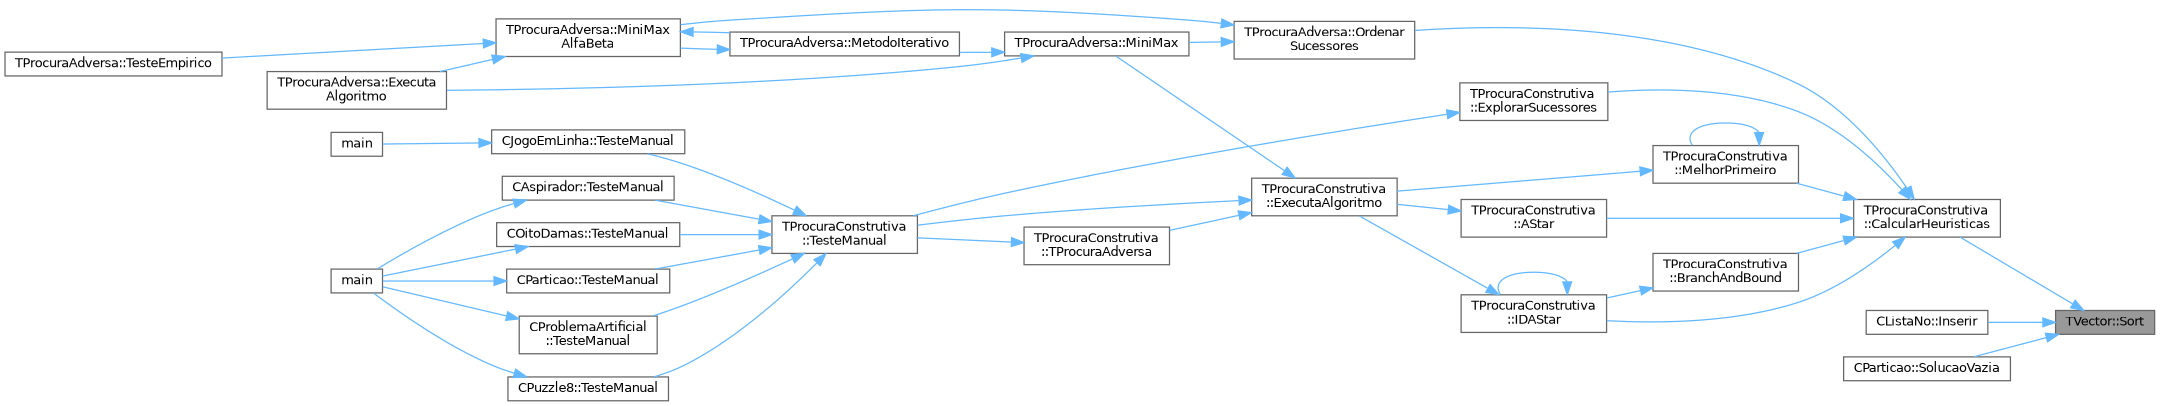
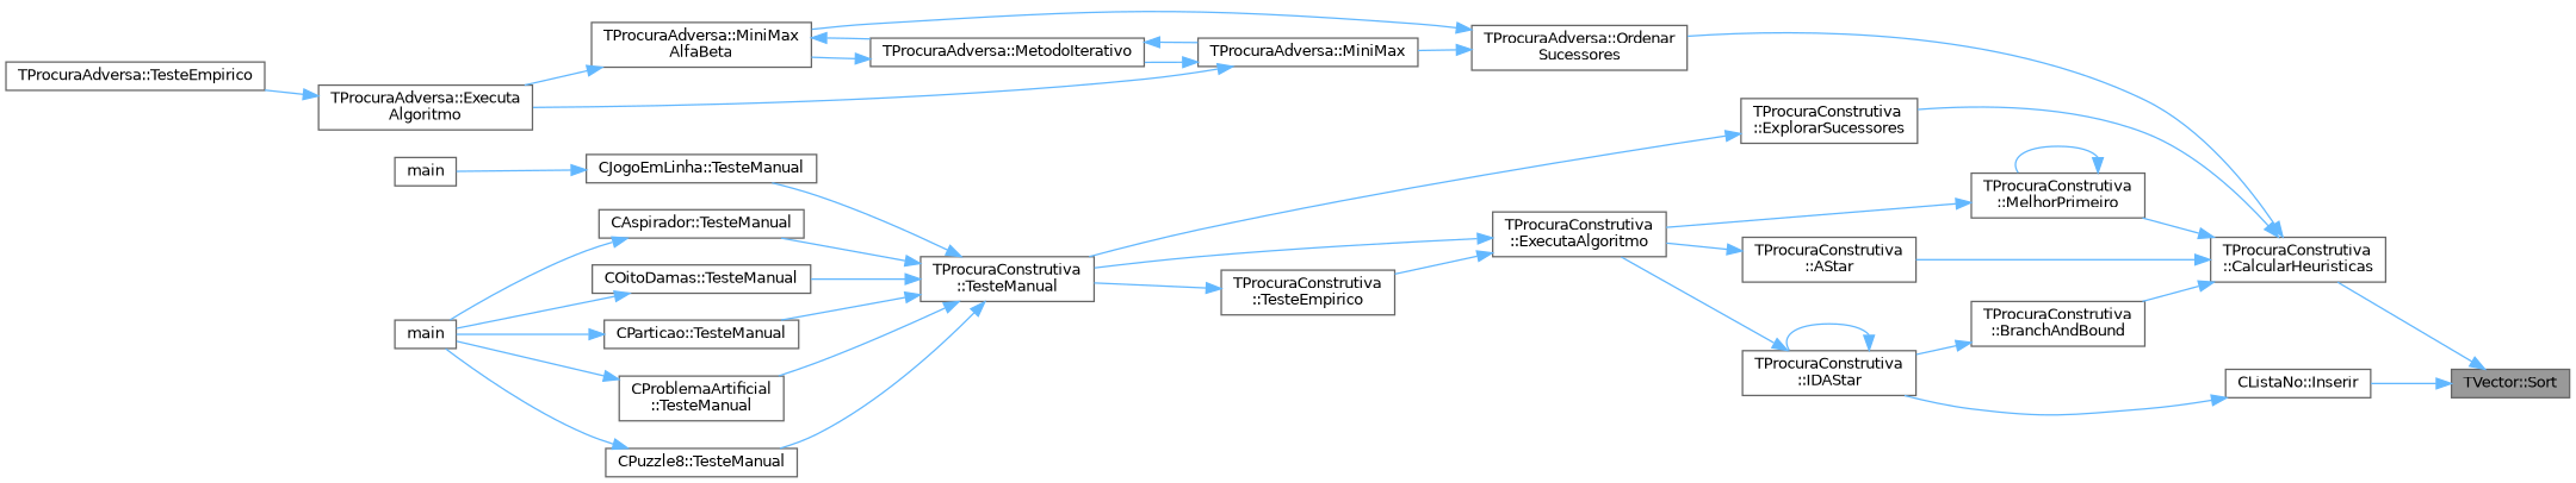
  digraph {
    rankdir=RL
    node [color=grey40 fillcolor=white fontname=Helvetica fontsize=10 shape=box style=filled]
    edge [color=steelblue1 dir=back fontname=Helvetica fontsize=10 labelfontname=Helvetica labelfontsize=10 style=solid]
    n1 [color=gray40 fillcolor=grey60 fontcolor=black height=0.2 label="TVector::Sort" width=0.4]
    n2 [height=0.2 label="TProcuraConstrutiva\l::CalcularHeuristicas" width=0.4]
    n3 [height=0.2 label="CListaNo::Inserir" width=0.4]
-   n4 [height=0.2 label="CParticao::SolucaoVazia" width=0.4]
    n5 [height=0.2 label="TProcuraConstrutiva\l::AStar" width=0.4]
    n6 [height=0.2 label="TProcuraConstrutiva\l::ExplorarSucessores" width=0.4]
    n7 [height=0.2 label="TProcuraConstrutiva\l::BranchAndBound" width=0.4]
    n8 [height=0.2 label="TProcuraConstrutiva\l::IDAStar" width=0.4]
    n9 [height=0.2 label="TProcuraConstrutiva\l::MelhorPrimeiro" width=0.4]
    n10 [height=0.2 label="TProcuraAdversa::Ordenar\lSucessores" width=0.4]
    n11 [height=0.2 label="TProcuraConstrutiva\l::ExecutaAlgoritmo" width=0.4]
    n12 [height=0.2 label="TProcuraConstrutiva\l::TesteManual" width=0.4]
    n13 [height=0.2 label="TProcuraAdversa::MiniMax" width=0.4]
    n14 [height=0.2 label="TProcuraAdversa::MiniMax\lAlfaBeta" width=0.4]
-   n15 [height=0.2 label="TProcuraConstrutiva\l::TProcuraAdversa" width=0.4]
+   n15 [height=0.2 label="TProcuraConstrutiva\l::TesteEmpirico" width=0.4]
    n16 [height=0.2 label="CJogoEmLinha::TesteManual" width=0.4]
    n17 [height=0.2 label="CAspirador::TesteManual" width=0.4]
    n18 [height=0.2 label="COitoDamas::TesteManual" width=0.4]
    n19 [height=0.2 label="CParticao::TesteManual" width=0.4]
    n20 [height=0.2 label="CProblemaArtificial\l::TesteManual" width=0.4]
    n21 [height=0.2 label="CPuzzle8::TesteManual" width=0.4]
    n22 [height=0.2 label=main width=0.4]
    n23 [height=0.2 label=main width=0.4]
    n24 [height=0.2 label="TProcuraAdversa::Executa\lAlgoritmo" width=0.4]
    n25 [height=0.2 label="TProcuraAdversa::MetodoIterativo" width=0.4]
    n26 [height=0.2 label="TProcuraAdversa::TesteEmpirico" width=0.4]
    n1 -> n2
    n1 -> n3
-   n1 -> n4
    n2 -> n5
    n2 -> n6
    n2 -> n7
-   n2 -> n8
+   n3 -> n8
    n2 -> n9
    n2 -> n10
    n5 -> n11
    n6 -> n12
    n7 -> n8
    n8 -> n8
    n8 -> n11
    n9 -> n9
    n9 -> n11
    n10 -> n13
    n10 -> n14
    n11 -> n12
    n11 -> n15
    n12 -> n16
    n12 -> n17
    n12 -> n18
    n12 -> n19
    n12 -> n20
    n12 -> n21
    n13 -> n24
    n13 -> n25
    n14 -> n24
    n14 -> n25
    n15 -> n12
    n16 -> n22
    n17 -> n23
    n18 -> n23
    n19 -> n23
    n20 -> n23
    n21 -> n23
-   n14 -> n26
-   n11 -> n13
+   n24 -> n26
+   n25 -> n13
    n25 -> n14
  }
